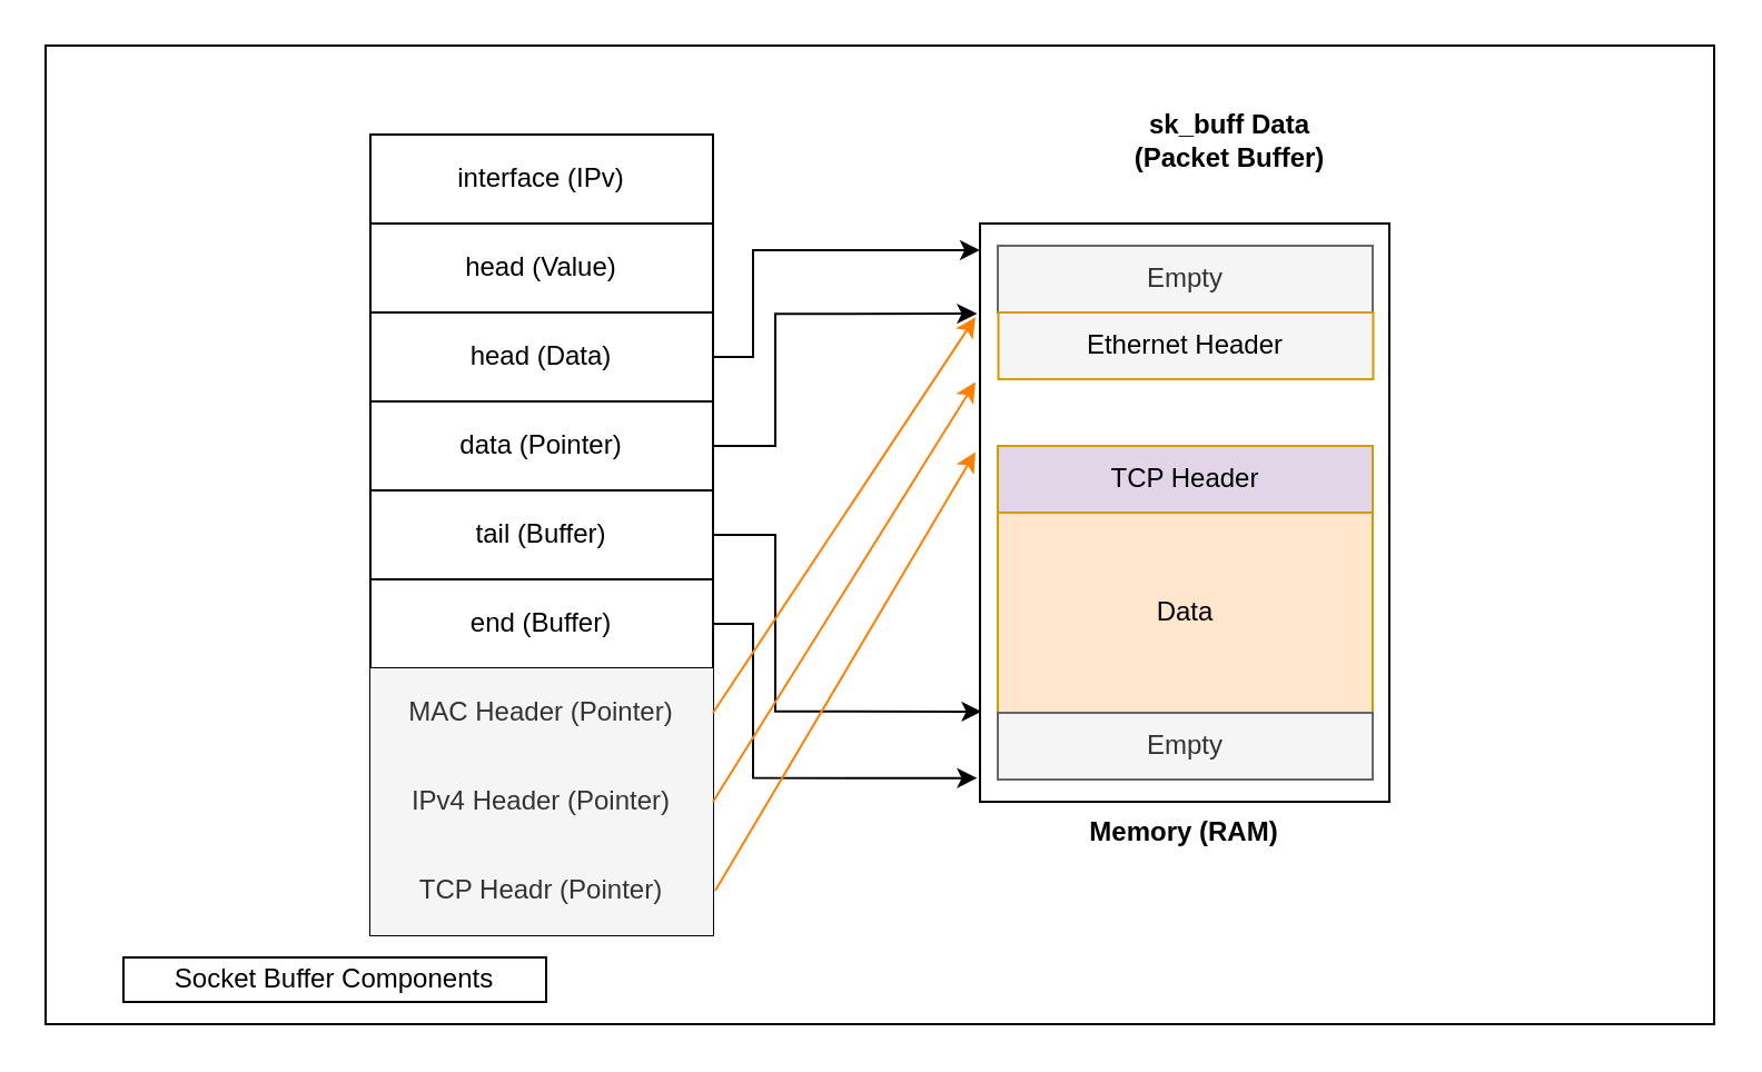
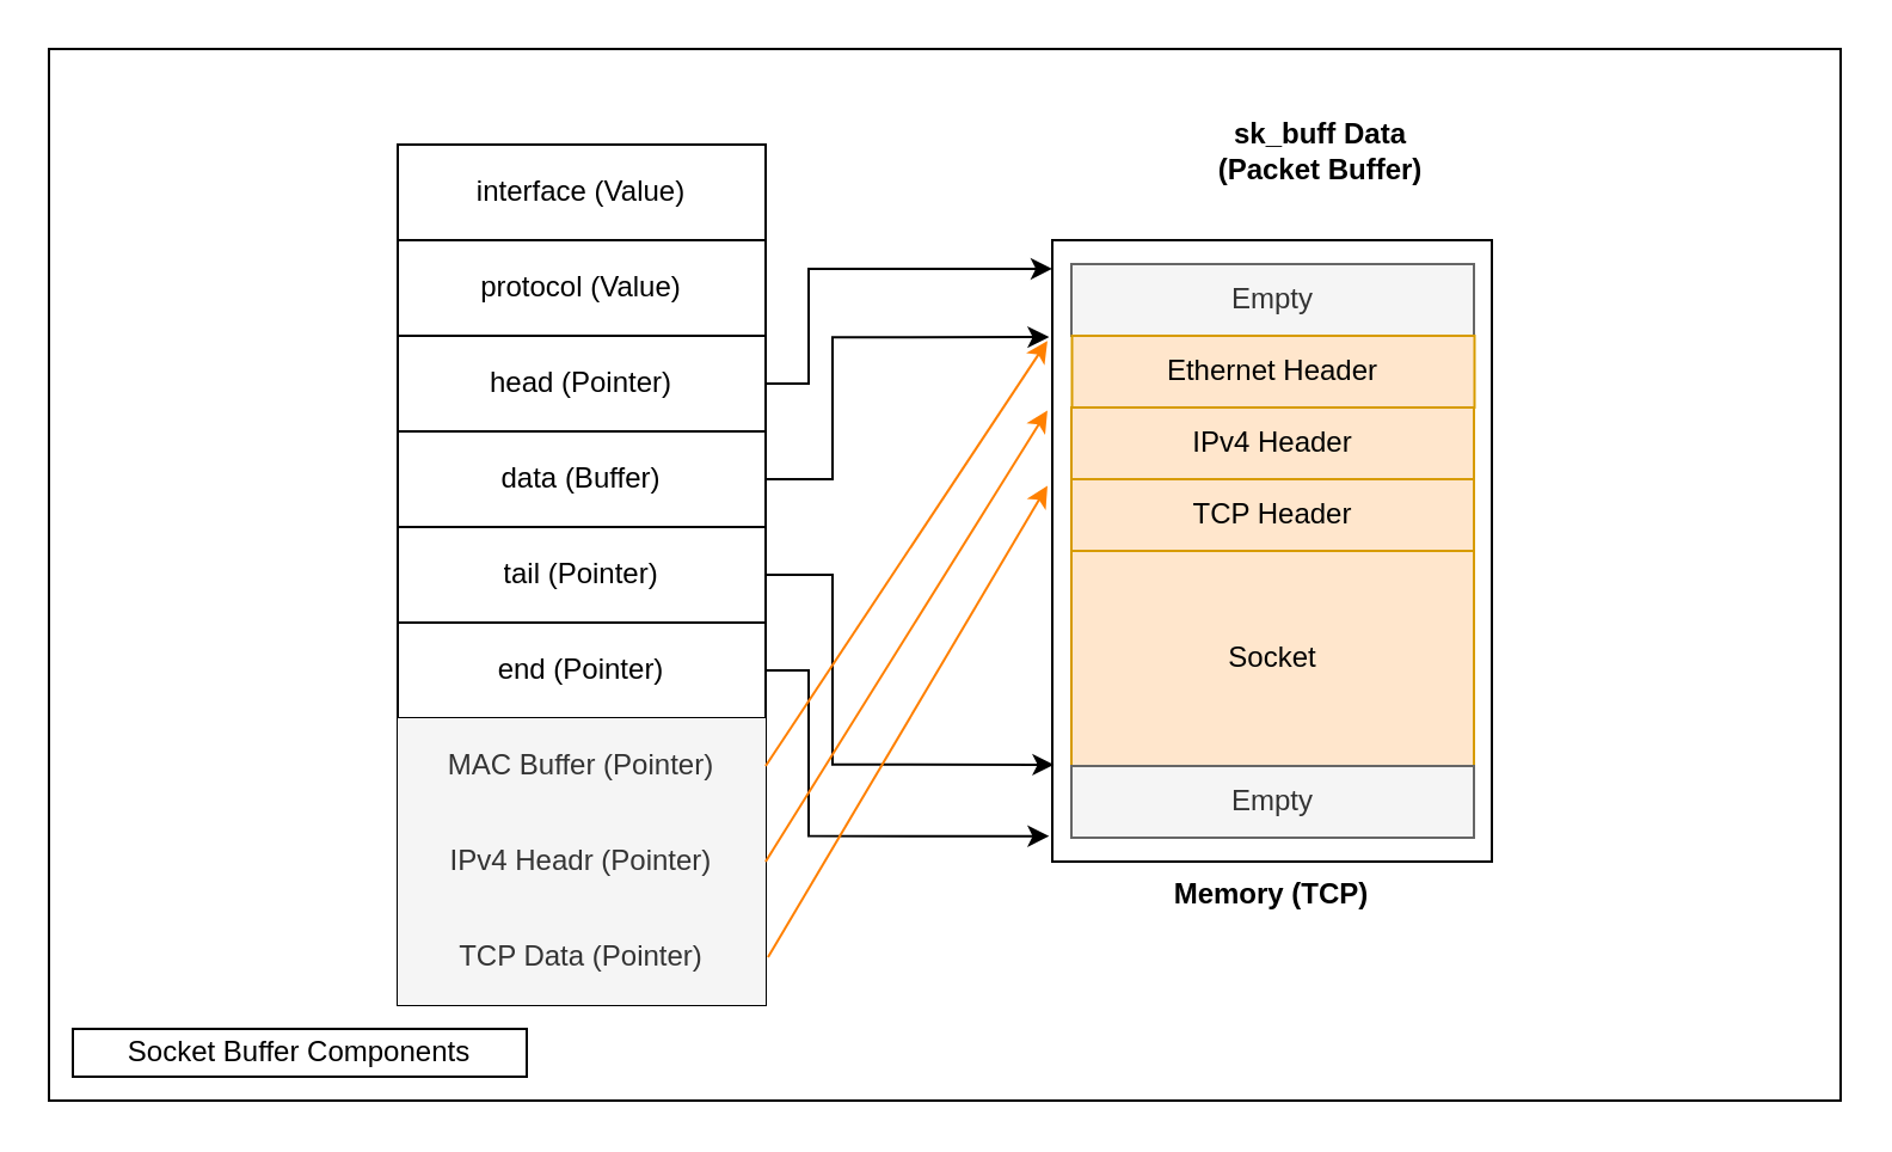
  <mxCell id="0" />
  <mxCell id="1" parent="0" />
  <mxCell id="2" value="" style="rounded=0;whiteSpace=wrap;html=1;" parent="1" vertex="1"><mxGeometry x="20" y="20" width="750" height="440" as="geometry" /></mxCell>
  <mxCell id="3" value="sk_buff Data&lt;br&gt;(Packet Buffer)" style="text;html=1;align=center;verticalAlign=middle;resizable=0;points=[];autosize=1;strokeColor=none;fillColor=none;fontStyle=1" parent="2" vertex="1"><mxGeometry x="482" y="28" width="100" height="30" as="geometry" /></mxCell>
- <mxCell id="4" value="Memory (RAM)" style="whiteSpace=wrap;html=1;labelPosition=center;verticalLabelPosition=bottom;align=center;verticalAlign=top;fontStyle=1" parent="2" vertex="1"><mxGeometry x="420" y="80" width="184" height="260" as="geometry" /></mxCell>
+ <mxCell id="4" value="Memory (TCP)" style="whiteSpace=wrap;html=1;labelPosition=center;verticalLabelPosition=bottom;align=center;verticalAlign=top;fontStyle=1" parent="2" vertex="1"><mxGeometry x="420" y="80" width="184" height="260" as="geometry" /></mxCell>
  <mxCell id="5" value="Empty" style="rounded=0;whiteSpace=wrap;html=1;fillColor=#f5f5f5;fontColor=#333333;strokeColor=#666666;" parent="2" vertex="1"><mxGeometry x="428" y="90" width="168.5" height="30" as="geometry" /></mxCell>
- <mxCell id="6" value="Ethernet Header" style="rounded=0;whiteSpace=wrap;html=1;fillColor=#f5f5f5;strokeColor=#d79b00;" parent="2" vertex="1"><mxGeometry x="428.25" y="120" width="168.5" height="30" as="geometry" /></mxCell>
- <mxCell id="8" value="TCP Header" style="rounded=0;whiteSpace=wrap;html=1;fillColor=#e1d5e7;strokeColor=#d79b00;" parent="2" vertex="1"><mxGeometry x="428" y="180" width="168.5" height="30" as="geometry" /></mxCell>
- <mxCell id="9" value="Data" style="rounded=0;whiteSpace=wrap;html=1;fillColor=#ffe6cc;strokeColor=#d79b00;" parent="2" vertex="1"><mxGeometry x="428" y="210" width="168.5" height="90" as="geometry" /></mxCell>
+ <mxCell id="6" value="Ethernet Header" style="rounded=0;whiteSpace=wrap;html=1;fillColor=#ffe6cc;strokeColor=#d79b00;" parent="2" vertex="1"><mxGeometry x="428.25" y="120" width="168.5" height="30" as="geometry" /></mxCell>
+ <mxCell id="7" value="IPv4 Header" style="rounded=0;whiteSpace=wrap;html=1;fillColor=#ffe6cc;strokeColor=#d79b00;" parent="2" vertex="1"><mxGeometry x="428" y="150" width="168.5" height="30" as="geometry" /></mxCell>
+ <mxCell id="8" value="TCP Header" style="rounded=0;whiteSpace=wrap;html=1;fillColor=#ffe6cc;strokeColor=#d79b00;" parent="2" vertex="1"><mxGeometry x="428" y="180" width="168.5" height="30" as="geometry" /></mxCell>
+ <mxCell id="9" value="Socket" style="rounded=0;whiteSpace=wrap;html=1;fillColor=#ffe6cc;strokeColor=#d79b00;" parent="2" vertex="1"><mxGeometry x="428" y="210" width="168.5" height="90" as="geometry" /></mxCell>
  <mxCell id="10" value="Empty" style="rounded=0;whiteSpace=wrap;html=1;fillColor=#f5f5f5;fontColor=#333333;strokeColor=#666666;" parent="2" vertex="1"><mxGeometry x="428" y="300" width="168.5" height="30" as="geometry" /></mxCell>
  <mxCell id="11" value="" style="shape=table;html=1;whiteSpace=wrap;startSize=0;container=1;collapsible=0;childLayout=tableLayout;" parent="2" vertex="1"><mxGeometry x="146" y="40" width="154" height="360" as="geometry" /></mxCell>
  <mxCell id="12" value="" style="shape=tableRow;horizontal=0;startSize=0;swimlaneHead=0;swimlaneBody=0;top=0;left=0;bottom=0;right=0;collapsible=0;dropTarget=0;fillColor=none;points=[[0,0.5],[1,0.5]];portConstraint=eastwest;" parent="11" vertex="1"><mxGeometry width="154" height="40" as="geometry" /></mxCell>
- <mxCell id="13" value="interface (IPv)" style="shape=partialRectangle;html=1;whiteSpace=wrap;connectable=0;fillColor=none;top=0;left=0;bottom=0;right=0;overflow=hidden;" parent="12" vertex="1"><mxGeometry width="154" height="40" as="geometry"><mxRectangle width="154" height="40" as="alternateBounds" /></mxGeometry></mxCell>
+ <mxCell id="13" value="interface (Value)" style="shape=partialRectangle;html=1;whiteSpace=wrap;connectable=0;fillColor=none;top=0;left=0;bottom=0;right=0;overflow=hidden;" parent="12" vertex="1"><mxGeometry width="154" height="40" as="geometry"><mxRectangle width="154" height="40" as="alternateBounds" /></mxGeometry></mxCell>
  <mxCell id="14" value="" style="shape=tableRow;horizontal=0;startSize=0;swimlaneHead=0;swimlaneBody=0;top=0;left=0;bottom=0;right=0;collapsible=0;dropTarget=0;fillColor=none;points=[[0,0.5],[1,0.5]];portConstraint=eastwest;" parent="11" vertex="1"><mxGeometry y="40" width="154" height="40" as="geometry" /></mxCell>
- <mxCell id="15" value="head (Value)" style="shape=partialRectangle;html=1;whiteSpace=wrap;connectable=0;fillColor=none;top=0;left=0;bottom=0;right=0;overflow=hidden;" parent="14" vertex="1"><mxGeometry width="154" height="40" as="geometry"><mxRectangle width="154" height="40" as="alternateBounds" /></mxGeometry></mxCell>
+ <mxCell id="15" value="protocol (Value)" style="shape=partialRectangle;html=1;whiteSpace=wrap;connectable=0;fillColor=none;top=0;left=0;bottom=0;right=0;overflow=hidden;" parent="14" vertex="1"><mxGeometry width="154" height="40" as="geometry"><mxRectangle width="154" height="40" as="alternateBounds" /></mxGeometry></mxCell>
  <mxCell id="16" value="" style="shape=tableRow;horizontal=0;startSize=0;swimlaneHead=0;swimlaneBody=0;top=0;left=0;bottom=0;right=0;collapsible=0;dropTarget=0;fillColor=none;points=[[0,0.5],[1,0.5]];portConstraint=eastwest;" parent="11" vertex="1"><mxGeometry y="80" width="154" height="40" as="geometry" /></mxCell>
- <mxCell id="17" value="head (Data)" style="shape=partialRectangle;html=1;whiteSpace=wrap;connectable=0;fillColor=none;top=0;left=0;bottom=0;right=0;overflow=hidden;" parent="16" vertex="1"><mxGeometry width="154" height="40" as="geometry"><mxRectangle width="154" height="40" as="alternateBounds" /></mxGeometry></mxCell>
+ <mxCell id="17" value="head (Pointer)" style="shape=partialRectangle;html=1;whiteSpace=wrap;connectable=0;fillColor=none;top=0;left=0;bottom=0;right=0;overflow=hidden;" parent="16" vertex="1"><mxGeometry width="154" height="40" as="geometry"><mxRectangle width="154" height="40" as="alternateBounds" /></mxGeometry></mxCell>
  <mxCell id="18" value="" style="shape=tableRow;horizontal=0;startSize=0;swimlaneHead=0;swimlaneBody=0;top=0;left=0;bottom=0;right=0;collapsible=0;dropTarget=0;fillColor=none;points=[[0,0.5],[1,0.5]];portConstraint=eastwest;" parent="11" vertex="1"><mxGeometry y="120" width="154" height="40" as="geometry" /></mxCell>
- <mxCell id="19" value="data (Pointer)" style="shape=partialRectangle;html=1;whiteSpace=wrap;connectable=0;fillColor=none;top=0;left=0;bottom=0;right=0;overflow=hidden;" parent="18" vertex="1"><mxGeometry width="154" height="40" as="geometry"><mxRectangle width="154" height="40" as="alternateBounds" /></mxGeometry></mxCell>
+ <mxCell id="19" value="data (Buffer)" style="shape=partialRectangle;html=1;whiteSpace=wrap;connectable=0;fillColor=none;top=0;left=0;bottom=0;right=0;overflow=hidden;" parent="18" vertex="1"><mxGeometry width="154" height="40" as="geometry"><mxRectangle width="154" height="40" as="alternateBounds" /></mxGeometry></mxCell>
  <mxCell id="20" value="" style="shape=tableRow;horizontal=0;startSize=0;swimlaneHead=0;swimlaneBody=0;top=0;left=0;bottom=0;right=0;collapsible=0;dropTarget=0;fillColor=none;points=[[0,0.5],[1,0.5]];portConstraint=eastwest;" parent="11" vertex="1"><mxGeometry y="160" width="154" height="40" as="geometry" /></mxCell>
- <mxCell id="21" value="tail (Buffer)" style="shape=partialRectangle;html=1;whiteSpace=wrap;connectable=0;fillColor=none;top=0;left=0;bottom=0;right=0;overflow=hidden;" parent="20" vertex="1"><mxGeometry width="154" height="40" as="geometry"><mxRectangle width="154" height="40" as="alternateBounds" /></mxGeometry></mxCell>
+ <mxCell id="21" value="tail (Pointer)" style="shape=partialRectangle;html=1;whiteSpace=wrap;connectable=0;fillColor=none;top=0;left=0;bottom=0;right=0;overflow=hidden;" parent="20" vertex="1"><mxGeometry width="154" height="40" as="geometry"><mxRectangle width="154" height="40" as="alternateBounds" /></mxGeometry></mxCell>
  <mxCell id="22" value="" style="shape=tableRow;horizontal=0;startSize=0;swimlaneHead=0;swimlaneBody=0;top=0;left=0;bottom=0;right=0;collapsible=0;dropTarget=0;fillColor=none;points=[[0,0.5],[1,0.5]];portConstraint=eastwest;" parent="11" vertex="1"><mxGeometry y="200" width="154" height="40" as="geometry" /></mxCell>
- <mxCell id="23" value="end (Buffer)" style="shape=partialRectangle;html=1;whiteSpace=wrap;connectable=0;fillColor=none;top=0;left=0;bottom=0;right=0;overflow=hidden;" parent="22" vertex="1"><mxGeometry width="154" height="40" as="geometry"><mxRectangle width="154" height="40" as="alternateBounds" /></mxGeometry></mxCell>
+ <mxCell id="23" value="end (Pointer)" style="shape=partialRectangle;html=1;whiteSpace=wrap;connectable=0;fillColor=none;top=0;left=0;bottom=0;right=0;overflow=hidden;" parent="22" vertex="1"><mxGeometry width="154" height="40" as="geometry"><mxRectangle width="154" height="40" as="alternateBounds" /></mxGeometry></mxCell>
  <mxCell id="24" value="" style="shape=tableRow;horizontal=0;startSize=0;swimlaneHead=0;swimlaneBody=0;top=0;left=0;bottom=0;right=0;collapsible=0;dropTarget=0;fillColor=none;points=[[0,0.5],[1,0.5]];portConstraint=eastwest;" parent="11" vertex="1"><mxGeometry y="240" width="154" height="40" as="geometry" /></mxCell>
- <mxCell id="25" value="MAC Header (Pointer)" style="shape=partialRectangle;html=1;whiteSpace=wrap;connectable=0;fillColor=#f5f5f5;top=0;left=0;bottom=0;right=0;overflow=hidden;strokeColor=default;fontColor=#333333;perimeterSpacing=1;" parent="24" vertex="1"><mxGeometry width="154" height="40" as="geometry"><mxRectangle width="154" height="40" as="alternateBounds" /></mxGeometry></mxCell>
+ <mxCell id="25" value="MAC Buffer (Pointer)" style="shape=partialRectangle;html=1;whiteSpace=wrap;connectable=0;fillColor=#f5f5f5;top=0;left=0;bottom=0;right=0;overflow=hidden;strokeColor=default;fontColor=#333333;perimeterSpacing=1;" parent="24" vertex="1"><mxGeometry width="154" height="40" as="geometry"><mxRectangle width="154" height="40" as="alternateBounds" /></mxGeometry></mxCell>
  <mxCell id="26" value="" style="shape=tableRow;horizontal=0;startSize=0;swimlaneHead=0;swimlaneBody=0;top=0;left=0;bottom=0;right=0;collapsible=0;dropTarget=0;fillColor=none;points=[[0,0.5],[1,0.5]];portConstraint=eastwest;" parent="11" vertex="1"><mxGeometry y="280" width="154" height="40" as="geometry" /></mxCell>
- <mxCell id="27" value="IPv4 Header (Pointer)" style="shape=partialRectangle;html=1;whiteSpace=wrap;connectable=0;fillColor=#f5f5f5;top=0;left=0;bottom=0;right=0;overflow=hidden;strokeColor=#666666;fontColor=#333333;" parent="26" vertex="1"><mxGeometry width="154" height="40" as="geometry"><mxRectangle width="154" height="40" as="alternateBounds" /></mxGeometry></mxCell>
+ <mxCell id="27" value="IPv4 Headr (Pointer)" style="shape=partialRectangle;html=1;whiteSpace=wrap;connectable=0;fillColor=#f5f5f5;top=0;left=0;bottom=0;right=0;overflow=hidden;strokeColor=#666666;fontColor=#333333;" parent="26" vertex="1"><mxGeometry width="154" height="40" as="geometry"><mxRectangle width="154" height="40" as="alternateBounds" /></mxGeometry></mxCell>
  <mxCell id="28" value="" style="shape=tableRow;horizontal=0;startSize=0;swimlaneHead=0;swimlaneBody=0;top=0;left=0;bottom=0;right=0;collapsible=0;dropTarget=0;fillColor=#f5f5f5;points=[[0,0.5],[1,0.5]];portConstraint=eastwest;fontColor=#333333;strokeColor=default;perimeterSpacing=1;" parent="11" vertex="1"><mxGeometry y="320" width="154" height="40" as="geometry" /></mxCell>
- <mxCell id="29" value="TCP Headr (Pointer)" style="shape=partialRectangle;html=1;whiteSpace=wrap;connectable=0;fillColor=#f5f5f5;top=0;left=0;bottom=0;right=0;overflow=hidden;strokeColor=#666666;fontColor=#333333;" parent="28" vertex="1"><mxGeometry width="154" height="40" as="geometry"><mxRectangle width="154" height="40" as="alternateBounds" /></mxGeometry></mxCell>
+ <mxCell id="29" value="TCP Data (Pointer)" style="shape=partialRectangle;html=1;whiteSpace=wrap;connectable=0;fillColor=#f5f5f5;top=0;left=0;bottom=0;right=0;overflow=hidden;strokeColor=#666666;fontColor=#333333;" parent="28" vertex="1"><mxGeometry width="154" height="40" as="geometry"><mxRectangle width="154" height="40" as="alternateBounds" /></mxGeometry></mxCell>
  <mxCell id="30" style="edgeStyle=orthogonalEdgeStyle;rounded=0;orthogonalLoop=1;jettySize=auto;html=1;exitX=1;exitY=0.5;exitDx=0;exitDy=0;entryX=0;entryY=0.046;entryDx=0;entryDy=0;entryPerimeter=0;" parent="2" source="16" target="4" edge="1"><mxGeometry relative="1" as="geometry"><Array as="points"><mxPoint x="318" y="140" /><mxPoint x="318" y="92" /></Array></mxGeometry></mxCell>
  <mxCell id="31" style="edgeStyle=orthogonalEdgeStyle;rounded=0;orthogonalLoop=1;jettySize=auto;html=1;exitX=1;exitY=0.5;exitDx=0;exitDy=0;entryX=-0.007;entryY=0.156;entryDx=0;entryDy=0;entryPerimeter=0;" parent="2" source="18" target="4" edge="1"><mxGeometry relative="1" as="geometry"><Array as="points"><mxPoint x="328" y="180" /><mxPoint x="328" y="121" /></Array></mxGeometry></mxCell>
  <mxCell id="32" style="edgeStyle=orthogonalEdgeStyle;rounded=0;orthogonalLoop=1;jettySize=auto;html=1;exitX=1;exitY=0.5;exitDx=0;exitDy=0;entryX=0.004;entryY=0.844;entryDx=0;entryDy=0;entryPerimeter=0;" parent="2" source="20" target="4" edge="1"><mxGeometry relative="1" as="geometry"><Array as="points"><mxPoint x="328" y="220" /><mxPoint x="328" y="299" /></Array></mxGeometry></mxCell>
  <mxCell id="33" style="edgeStyle=orthogonalEdgeStyle;rounded=0;orthogonalLoop=1;jettySize=auto;html=1;exitX=1;exitY=0.5;exitDx=0;exitDy=0;entryX=-0.007;entryY=0.959;entryDx=0;entryDy=0;entryPerimeter=0;" parent="2" source="22" target="4" edge="1"><mxGeometry relative="1" as="geometry"><Array as="points"><mxPoint x="318" y="260" /><mxPoint x="318" y="329" /></Array></mxGeometry></mxCell>
  <mxCell id="34" style="rounded=0;orthogonalLoop=1;jettySize=auto;html=1;exitX=1;exitY=0.5;exitDx=0;exitDy=0;entryX=-0.011;entryY=0.162;entryDx=0;entryDy=0;entryPerimeter=0;strokeColor=#FF8000;" parent="2" source="24" target="4" edge="1"><mxGeometry relative="1" as="geometry" /></mxCell>
  <mxCell id="35" style="edgeStyle=none;rounded=0;orthogonalLoop=1;jettySize=auto;html=1;exitX=1;exitY=0.5;exitDx=0;exitDy=0;strokeColor=#FF8000;entryX=-0.011;entryY=0.274;entryDx=0;entryDy=0;entryPerimeter=0;" parent="2" source="26" target="4" edge="1"><mxGeometry relative="1" as="geometry"><mxPoint x="398" y="220" as="targetPoint" /></mxGeometry></mxCell>
  <mxCell id="36" style="edgeStyle=none;rounded=0;orthogonalLoop=1;jettySize=auto;html=1;exitX=1;exitY=0.5;exitDx=0;exitDy=0;entryX=-0.011;entryY=0.395;entryDx=0;entryDy=0;entryPerimeter=0;strokeColor=#FF8000;" parent="2" source="28" target="4" edge="1"><mxGeometry relative="1" as="geometry" /></mxCell>
- <mxCell id="37" value="Socket Buffer Components" style="rounded=0;whiteSpace=wrap;html=1;" parent="1" vertex="1"><mxGeometry x="55" y="430" width="190" height="20" as="geometry" /></mxCell>
+ <mxCell id="37" value="Socket Buffer Components" style="rounded=0;whiteSpace=wrap;html=1;" parent="1" vertex="1"><mxGeometry x="30" y="430" width="190" height="20" as="geometry" /></mxCell>
